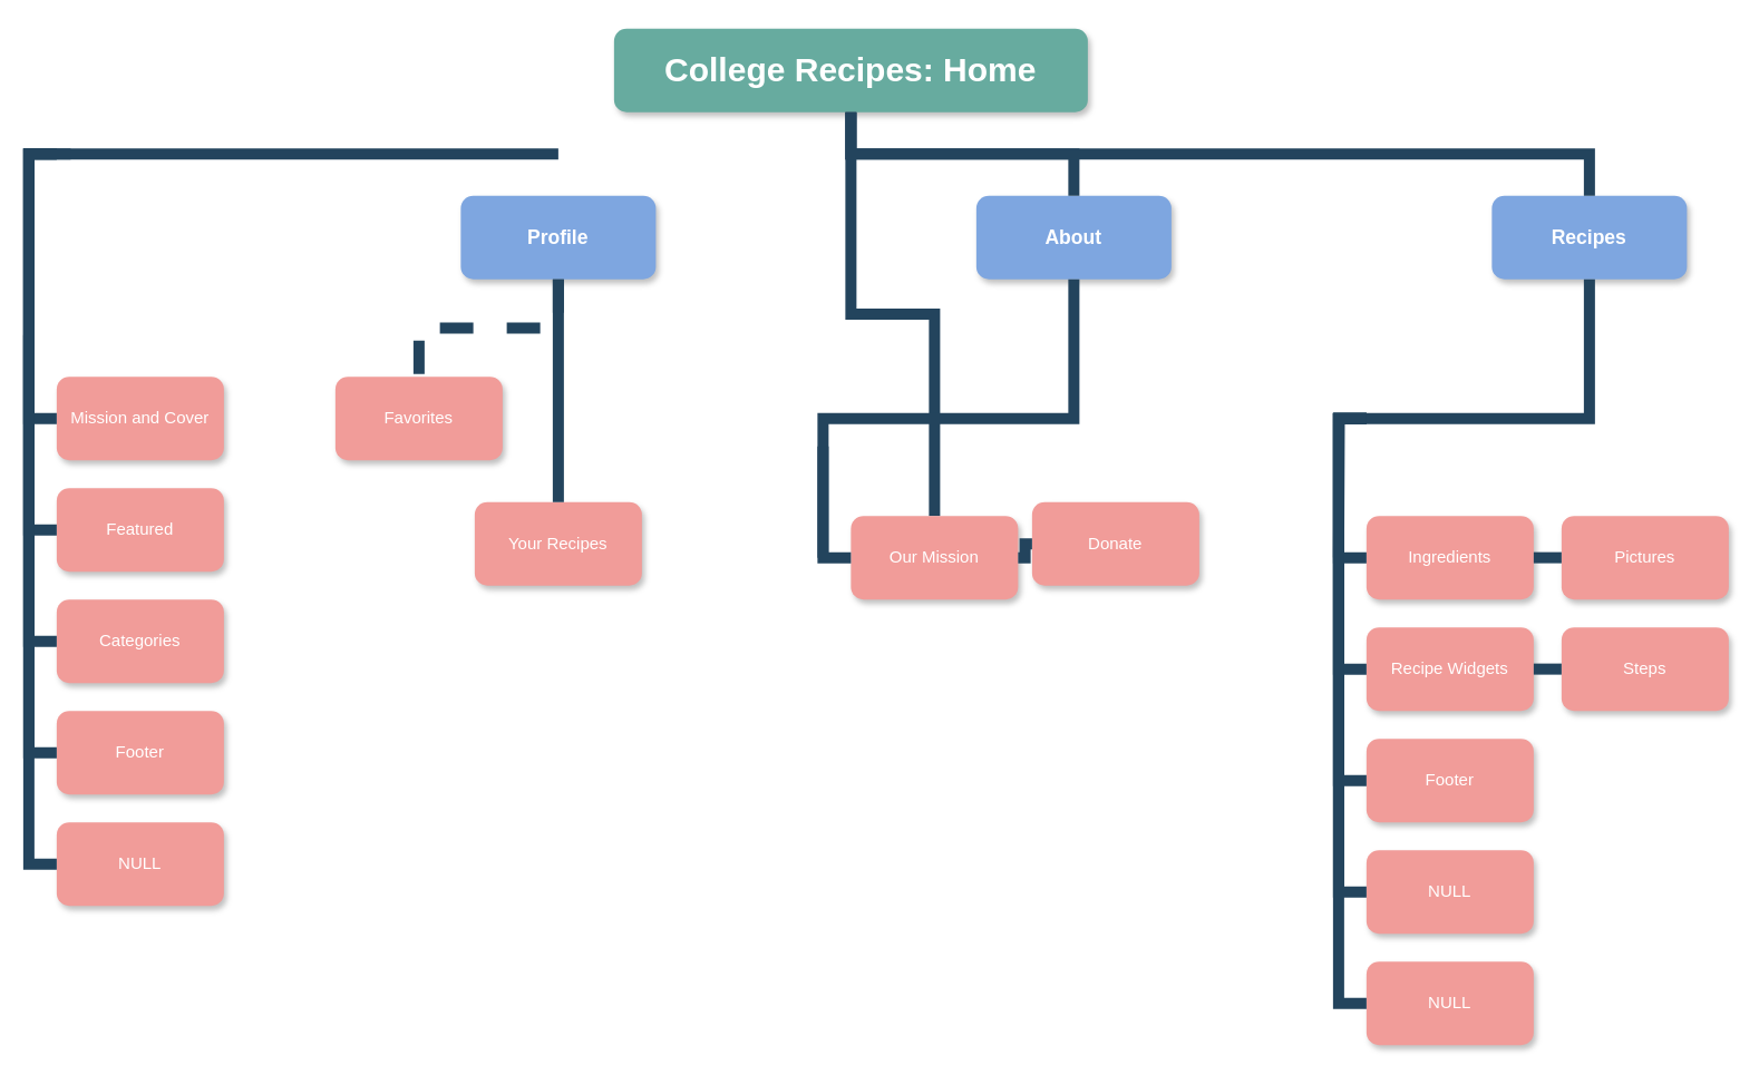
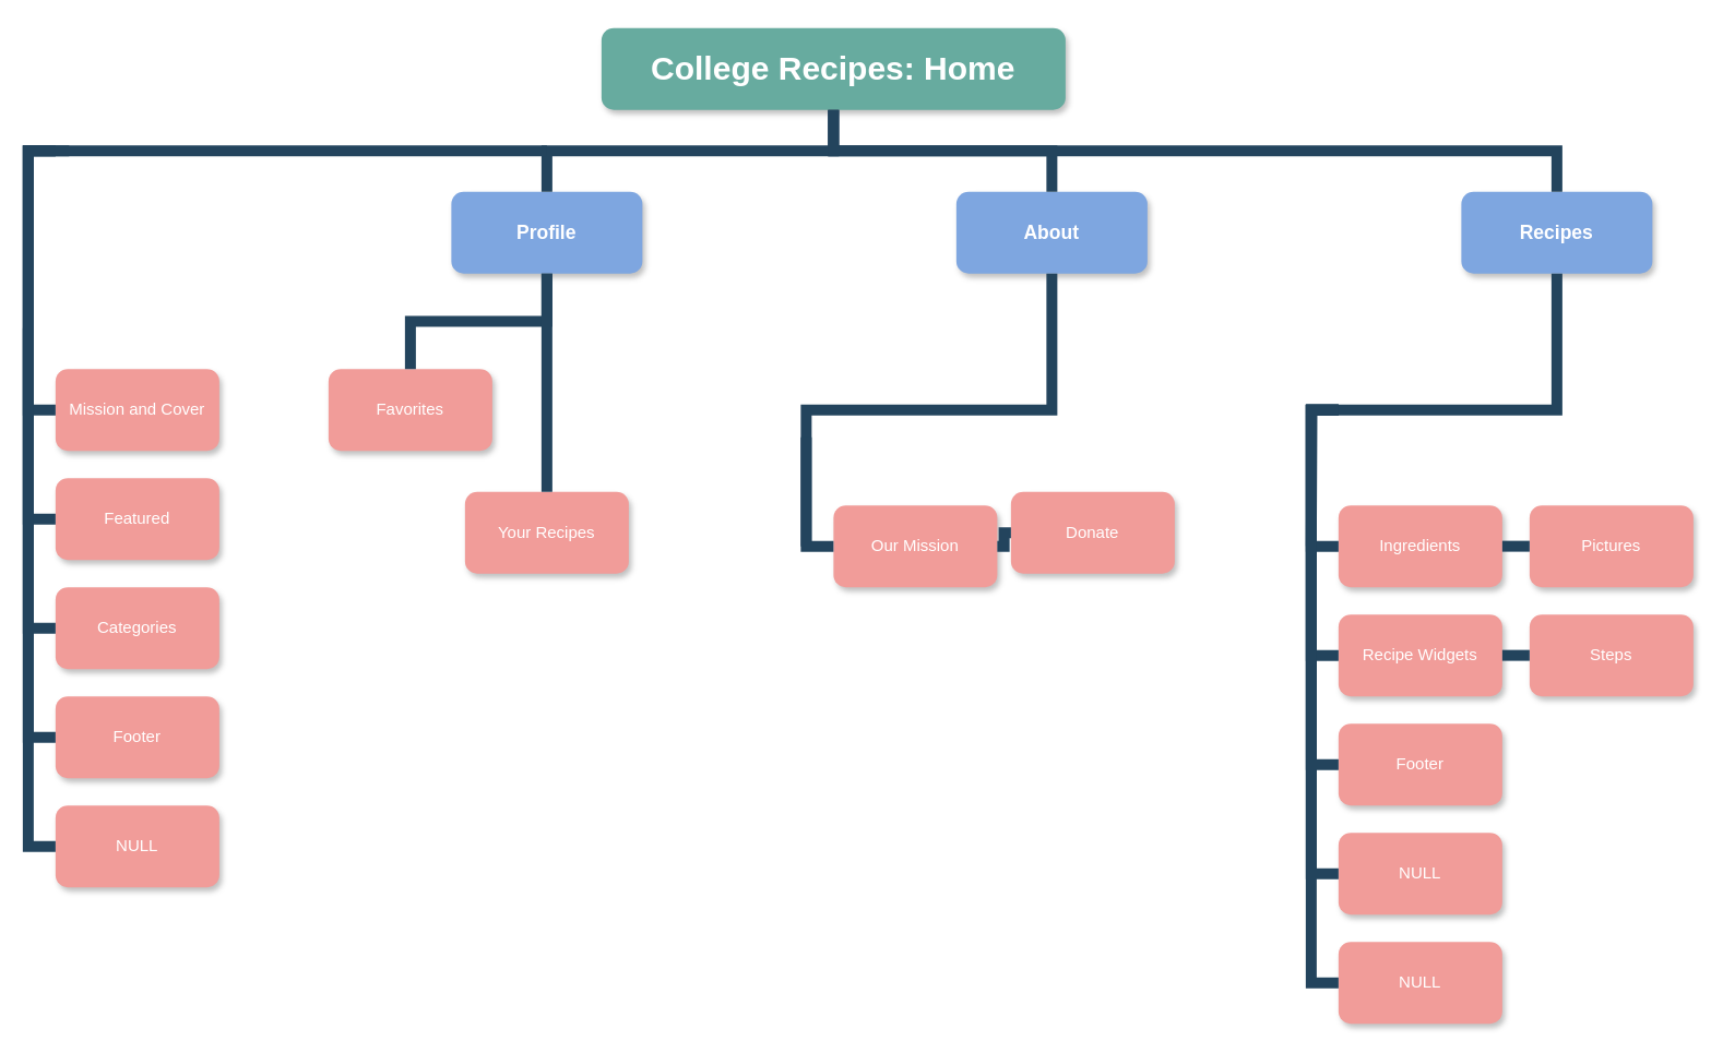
  <mxCell id="0" />
  <mxCell id="1" parent="0" />
  <mxCell id="2" value="College Recipes: Home" style="whiteSpace=wrap;rounded=1;shadow=1;fillColor=#67AB9F;strokeColor=none;fontColor=#FFFFFF;fontStyle=1;fontSize=24" parent="1" vertex="1"><mxGeometry x="440" y="20" width="340" height="60" as="geometry" /></mxCell>
  <mxCell id="3" value="Profile" style="whiteSpace=wrap;rounded=1;fillColor=#7EA6E0;strokeColor=none;shadow=1;fontColor=#FFFFFF;fontStyle=1;fontSize=14" parent="1" vertex="1"><mxGeometry x="330" y="140" width="140" height="60" as="geometry" /></mxCell>
  <mxCell id="4" value="About" style="whiteSpace=wrap;rounded=1;fillColor=#7EA6E0;strokeColor=none;shadow=1;fontColor=#FFFFFF;fontStyle=1;fontSize=14" parent="1" vertex="1"><mxGeometry x="700" y="140" width="140" height="60" as="geometry" /></mxCell>
  <mxCell id="5" value="Recipes" style="whiteSpace=wrap;rounded=1;fillColor=#7EA6E0;strokeColor=none;shadow=1;fontColor=#FFFFFF;fontStyle=1;fontSize=14" parent="1" vertex="1"><mxGeometry x="1070" y="140" width="140" height="60" as="geometry" /></mxCell>
  <mxCell id="6" value="Favorites" style="whiteSpace=wrap;rounded=1;fillColor=#F19C99;strokeColor=none;shadow=1;fontColor=#FFFFFF;" parent="1" vertex="1"><mxGeometry x="240" y="270" width="120" height="60" as="geometry" /></mxCell>
  <mxCell id="7" value="Your Recipes" style="whiteSpace=wrap;rounded=1;fillColor=#F19C99;strokeColor=none;shadow=1;fontColor=#FFFFFF;fontStyle=0" parent="1" vertex="1"><mxGeometry x="340" y="360" width="120" height="60" as="geometry" /></mxCell>
- <mxCell id="8" value="" style="edgeStyle=elbowEdgeStyle;elbow=vertical;rounded=0;fontColor=#000000;endArrow=none;endFill=0;strokeWidth=8;strokeColor=#23445D;dashed=1;" parent="1" source="3" target="6" edge="1"><mxGeometry width="100" height="100" relative="1" as="geometry"><mxPoint x="40" y="210" as="sourcePoint" /><mxPoint x="-60" y="280" as="targetPoint" /></mxGeometry></mxCell>
+ <mxCell id="8" value="" style="edgeStyle=elbowEdgeStyle;elbow=vertical;rounded=0;fontColor=#000000;endArrow=none;endFill=0;strokeWidth=8;strokeColor=#23445D;" parent="1" source="3" target="6" edge="1"><mxGeometry width="100" height="100" relative="1" as="geometry"><mxPoint x="40" y="210" as="sourcePoint" /><mxPoint x="-60" y="280" as="targetPoint" /></mxGeometry></mxCell>
  <mxCell id="9" value="Ingredients" style="whiteSpace=wrap;rounded=1;fillColor=#F19C99;strokeColor=none;shadow=1;fontColor=#FFFFFF;fontStyle=0" parent="1" vertex="1"><mxGeometry x="980" y="370" width="120" height="60" as="geometry" /></mxCell>
  <mxCell id="10" value="Recipe Widgets" style="whiteSpace=wrap;rounded=1;fillColor=#F19C99;strokeColor=none;shadow=1;fontColor=#FFFFFF;fontStyle=0" parent="1" vertex="1"><mxGeometry x="980" y="450" width="120" height="60" as="geometry" /></mxCell>
  <mxCell id="11" value="Footer" style="whiteSpace=wrap;rounded=1;fillColor=#F19C99;strokeColor=none;shadow=1;fontColor=#FFFFFF;fontStyle=0" parent="1" vertex="1"><mxGeometry x="980" y="530" width="120" height="60" as="geometry" /></mxCell>
  <mxCell id="12" value="NULL" style="whiteSpace=wrap;rounded=1;fillColor=#F19C99;strokeColor=none;shadow=1;fontColor=#FFFFFF;fontStyle=0" parent="1" vertex="1"><mxGeometry x="980" y="610" width="120" height="60" as="geometry" /></mxCell>
  <mxCell id="13" value="NULL" style="whiteSpace=wrap;rounded=1;fillColor=#F19C99;strokeColor=none;shadow=1;fontColor=#FFFFFF;fontStyle=0" parent="1" vertex="1"><mxGeometry x="980" y="690" width="120" height="60" as="geometry" /></mxCell>
  <mxCell id="14" value="" style="edgeStyle=elbowEdgeStyle;elbow=horizontal;rounded=0;fontColor=#000000;endArrow=none;endFill=0;strokeWidth=8;strokeColor=#23445D;" parent="1" target="9" edge="1"><mxGeometry width="100" height="100" relative="1" as="geometry"><mxPoint x="980" y="300" as="sourcePoint" /><mxPoint x="970" y="400" as="targetPoint" /><Array as="points"><mxPoint x="960" y="350" /></Array></mxGeometry></mxCell>
  <mxCell id="15" value="" style="edgeStyle=elbowEdgeStyle;elbow=horizontal;rounded=0;fontColor=#000000;endArrow=none;endFill=0;strokeWidth=8;strokeColor=#23445D;" parent="1" target="10" edge="1"><mxGeometry width="100" height="100" relative="1" as="geometry"><mxPoint x="980" y="300" as="sourcePoint" /><mxPoint x="970" y="480" as="targetPoint" /><Array as="points"><mxPoint x="960" y="390" /></Array></mxGeometry></mxCell>
  <mxCell id="16" value="" style="edgeStyle=elbowEdgeStyle;elbow=horizontal;rounded=0;fontColor=#000000;endArrow=none;endFill=0;strokeWidth=8;strokeColor=#23445D;" parent="1" target="13" edge="1"><mxGeometry width="100" height="100" relative="1" as="geometry"><mxPoint x="980" y="300" as="sourcePoint" /><mxPoint x="970" y="720" as="targetPoint" /><Array as="points"><mxPoint x="960" y="520" /></Array></mxGeometry></mxCell>
  <mxCell id="17" value="" style="edgeStyle=elbowEdgeStyle;elbow=horizontal;rounded=0;fontColor=#000000;endArrow=none;endFill=0;strokeWidth=8;strokeColor=#23445D;" parent="1" target="12" edge="1"><mxGeometry width="100" height="100" relative="1" as="geometry"><mxPoint x="980" y="300" as="sourcePoint" /><mxPoint x="970" y="640" as="targetPoint" /><Array as="points"><mxPoint x="960" y="470" /></Array></mxGeometry></mxCell>
  <mxCell id="18" value="" style="edgeStyle=orthogonalEdgeStyle;elbow=horizontal;rounded=0;fontColor=#000000;endArrow=none;endFill=0;strokeWidth=8;strokeColor=#23445D;exitX=0.5;exitY=1;exitDx=0;exitDy=0;" parent="1" source="5" edge="1"><mxGeometry width="100" height="100" relative="1" as="geometry"><mxPoint x="980" y="300" as="sourcePoint" /><mxPoint x="960" y="400" as="targetPoint" /></mxGeometry></mxCell>
- <mxCell id="19" value="" style="edgeStyle=elbowEdgeStyle;elbow=vertical;rounded=0;fontColor=#000000;endArrow=none;endFill=0;strokeWidth=8;strokeColor=#23445D;" parent="1" source="2" target="38" edge="1"><mxGeometry width="100" height="100" relative="1" as="geometry"><mxPoint x="350" y="120" as="sourcePoint" /><mxPoint x="450" y="20" as="targetPoint" /></mxGeometry></mxCell>
+ <mxCell id="19" value="" style="edgeStyle=elbowEdgeStyle;elbow=vertical;rounded=0;fontColor=#000000;endArrow=none;endFill=0;strokeWidth=8;strokeColor=#23445D;" parent="1" source="2" target="3" edge="1"><mxGeometry width="100" height="100" relative="1" as="geometry"><mxPoint x="350" y="120" as="sourcePoint" /><mxPoint x="450" y="20" as="targetPoint" /></mxGeometry></mxCell>
  <mxCell id="20" value="" style="edgeStyle=elbowEdgeStyle;elbow=vertical;rounded=0;fontColor=#000000;endArrow=none;endFill=0;strokeWidth=8;strokeColor=#23445D;" parent="1" source="2" target="4" edge="1"><mxGeometry width="100" height="100" relative="1" as="geometry"><mxPoint x="360" y="130" as="sourcePoint" /><mxPoint x="460" y="30" as="targetPoint" /></mxGeometry></mxCell>
  <mxCell id="21" value="" style="edgeStyle=elbowEdgeStyle;elbow=vertical;rounded=0;fontColor=#000000;endArrow=none;endFill=0;strokeWidth=8;strokeColor=#23445D;" parent="1" source="2" target="5" edge="1"><mxGeometry width="100" height="100" relative="1" as="geometry"><mxPoint x="370" y="140" as="sourcePoint" /><mxPoint x="470" y="40" as="targetPoint" /></mxGeometry></mxCell>
  <mxCell id="22" value="Mission and Cover" style="whiteSpace=wrap;rounded=1;fillColor=#F19C99;strokeColor=none;shadow=1;fontColor=#FFFFFF;fontStyle=0" vertex="1" parent="1"><mxGeometry x="40" y="270" width="120" height="60" as="geometry" /></mxCell>
  <mxCell id="23" value="Featured" style="whiteSpace=wrap;rounded=1;fillColor=#F19C99;strokeColor=none;shadow=1;fontColor=#FFFFFF;fontStyle=0" vertex="1" parent="1"><mxGeometry x="40" y="350" width="120" height="60" as="geometry" /></mxCell>
  <mxCell id="24" value="Categories" style="whiteSpace=wrap;rounded=1;fillColor=#F19C99;strokeColor=none;shadow=1;fontColor=#FFFFFF;fontStyle=0" vertex="1" parent="1"><mxGeometry x="40" y="430" width="120" height="60" as="geometry" /></mxCell>
  <mxCell id="25" value="Footer" style="whiteSpace=wrap;rounded=1;fillColor=#F19C99;strokeColor=none;shadow=1;fontColor=#FFFFFF;fontStyle=0" vertex="1" parent="1"><mxGeometry x="40" y="510" width="120" height="60" as="geometry" /></mxCell>
  <mxCell id="26" value="NULL" style="whiteSpace=wrap;rounded=1;fillColor=#F19C99;strokeColor=none;shadow=1;fontColor=#FFFFFF;fontStyle=0" vertex="1" parent="1"><mxGeometry x="40" y="590" width="120" height="60" as="geometry" /></mxCell>
  <mxCell id="27" value="" style="edgeStyle=elbowEdgeStyle;elbow=horizontal;rounded=0;fontColor=#000000;endArrow=none;endFill=0;strokeWidth=8;strokeColor=#23445D;" edge="1" parent="1"><mxGeometry width="100" height="100" relative="1" as="geometry"><mxPoint x="50" y="110" as="sourcePoint" /><mxPoint x="40" y="300" as="targetPoint" /><Array as="points"><mxPoint x="20" y="250" /></Array></mxGeometry></mxCell>
  <mxCell id="28" value="" style="edgeStyle=elbowEdgeStyle;elbow=horizontal;rounded=0;fontColor=#000000;endArrow=none;endFill=0;strokeWidth=8;strokeColor=#23445D;" edge="1" parent="1"><mxGeometry width="100" height="100" relative="1" as="geometry"><mxPoint x="40" y="110" as="sourcePoint" /><mxPoint x="40" y="380" as="targetPoint" /><Array as="points"><mxPoint x="20" y="290" /></Array></mxGeometry></mxCell>
  <mxCell id="29" value="" style="edgeStyle=elbowEdgeStyle;elbow=horizontal;rounded=0;fontColor=#000000;endArrow=none;endFill=0;strokeWidth=8;strokeColor=#23445D;" edge="1" parent="1"><mxGeometry width="100" height="100" relative="1" as="geometry"><mxPoint x="40" y="110" as="sourcePoint" /><mxPoint x="40" y="620" as="targetPoint" /><Array as="points"><mxPoint x="20" y="420" /></Array></mxGeometry></mxCell>
  <mxCell id="30" value="" style="edgeStyle=elbowEdgeStyle;elbow=horizontal;rounded=0;fontColor=#000000;endArrow=none;endFill=0;strokeWidth=8;strokeColor=#23445D;" edge="1" parent="1"><mxGeometry width="100" height="100" relative="1" as="geometry"><mxPoint x="20" y="240" as="sourcePoint" /><mxPoint x="40" y="540" as="targetPoint" /><Array as="points"><mxPoint x="20" y="370" /></Array></mxGeometry></mxCell>
  <mxCell id="31" value="" style="edgeStyle=elbowEdgeStyle;elbow=horizontal;rounded=0;fontColor=#000000;endArrow=none;endFill=0;strokeWidth=8;strokeColor=#23445D;" edge="1" parent="1"><mxGeometry width="100" height="100" relative="1" as="geometry"><mxPoint x="400" y="110" as="sourcePoint" /><mxPoint x="40" y="460" as="targetPoint" /><Array as="points"><mxPoint x="20" y="340" /></Array></mxGeometry></mxCell>
  <mxCell id="32" value="" style="edgeStyle=elbowEdgeStyle;elbow=vertical;rounded=0;fontColor=#000000;endArrow=none;endFill=0;strokeWidth=8;strokeColor=#23445D;entryX=0.5;entryY=0;entryDx=0;entryDy=0;" edge="1" parent="1" target="7"><mxGeometry width="100" height="100" relative="1" as="geometry"><mxPoint x="400" y="200" as="sourcePoint" /><mxPoint x="500" y="270" as="targetPoint" /></mxGeometry></mxCell>
  <mxCell id="33" value="" style="edgeStyle=elbowEdgeStyle;elbow=horizontal;rounded=0;fontColor=#000000;endArrow=none;endFill=0;strokeWidth=8;strokeColor=#23445D;entryX=0;entryY=0.5;entryDx=0;entryDy=0;" edge="1" parent="1" target="11"><mxGeometry width="100" height="100" relative="1" as="geometry"><mxPoint x="980" y="300" as="sourcePoint" /><mxPoint x="980" y="640" as="targetPoint" /><Array as="points"><mxPoint x="960" y="470" /></Array></mxGeometry></mxCell>
  <mxCell id="34" value="Pictures" style="whiteSpace=wrap;rounded=1;fillColor=#F19C99;strokeColor=none;shadow=1;fontColor=#FFFFFF;fontStyle=0" vertex="1" parent="1"><mxGeometry x="1120" y="370" width="120" height="60" as="geometry" /></mxCell>
  <mxCell id="35" value="" style="edgeStyle=elbowEdgeStyle;elbow=horizontal;rounded=0;fontColor=#000000;endArrow=none;endFill=0;strokeWidth=8;strokeColor=#23445D;entryX=0;entryY=0.5;entryDx=0;entryDy=0;" edge="1" parent="1" target="34"><mxGeometry width="100" height="100" relative="1" as="geometry"><mxPoint x="1100" y="400" as="sourcePoint" /><mxPoint x="990" y="410" as="targetPoint" /><Array as="points" /></mxGeometry></mxCell>
  <mxCell id="36" value="Steps" style="whiteSpace=wrap;rounded=1;fillColor=#F19C99;strokeColor=none;shadow=1;fontColor=#FFFFFF;fontStyle=0" vertex="1" parent="1"><mxGeometry x="1120" y="450" width="120" height="60" as="geometry" /></mxCell>
  <mxCell id="37" value="" style="edgeStyle=elbowEdgeStyle;elbow=horizontal;rounded=0;fontColor=#000000;endArrow=none;endFill=0;strokeWidth=8;strokeColor=#23445D;entryX=0;entryY=0.5;entryDx=0;entryDy=0;" edge="1" parent="1" target="36"><mxGeometry width="100" height="100" relative="1" as="geometry"><mxPoint x="1100" y="480" as="sourcePoint" /><mxPoint x="990" y="490" as="targetPoint" /><Array as="points" /></mxGeometry></mxCell>
  <mxCell id="38" value="Our Mission" style="whiteSpace=wrap;rounded=1;fillColor=#F19C99;strokeColor=none;shadow=1;fontColor=#FFFFFF;fontStyle=0" vertex="1" parent="1"><mxGeometry x="610" y="370" width="120" height="60" as="geometry" /></mxCell>
  <mxCell id="39" value="" style="edgeStyle=elbowEdgeStyle;elbow=vertical;rounded=0;fontColor=#000000;endArrow=none;endFill=0;strokeWidth=8;strokeColor=#23445D;exitX=0.5;exitY=1;exitDx=0;exitDy=0;" edge="1" parent="1"><mxGeometry width="100" height="100" relative="1" as="geometry"><mxPoint x="770" y="200" as="sourcePoint" /><mxPoint x="590" y="400" as="targetPoint" /></mxGeometry></mxCell>
  <mxCell id="40" value="Donate" style="whiteSpace=wrap;rounded=1;fillColor=#F19C99;strokeColor=none;shadow=1;fontColor=#FFFFFF;fontStyle=0" vertex="1" parent="1"><mxGeometry x="740" y="360" width="120" height="60" as="geometry" /></mxCell>
  <mxCell id="41" value="" style="edgeStyle=elbowEdgeStyle;elbow=horizontal;rounded=0;fontColor=#000000;endArrow=none;endFill=0;strokeWidth=8;strokeColor=#23445D;entryX=0;entryY=0.5;entryDx=0;entryDy=0;" edge="1" parent="1" target="40"><mxGeometry width="100" height="100" relative="1" as="geometry"><mxPoint x="730" y="400" as="sourcePoint" /><mxPoint x="620" y="410" as="targetPoint" /><Array as="points" /></mxGeometry></mxCell>
  <mxCell id="42" value="" style="edgeStyle=elbowEdgeStyle;elbow=vertical;rounded=0;fontColor=#000000;endArrow=none;endFill=0;strokeWidth=8;strokeColor=#23445D;exitX=0.5;exitY=1;exitDx=0;exitDy=0;entryX=0;entryY=0.5;entryDx=0;entryDy=0;" edge="1" parent="1" target="38"><mxGeometry width="100" height="100" relative="1" as="geometry"><mxPoint x="590" y="320" as="sourcePoint" /><mxPoint x="410" y="520" as="targetPoint" /><Array as="points"><mxPoint x="600" y="400" /></Array></mxGeometry></mxCell>
